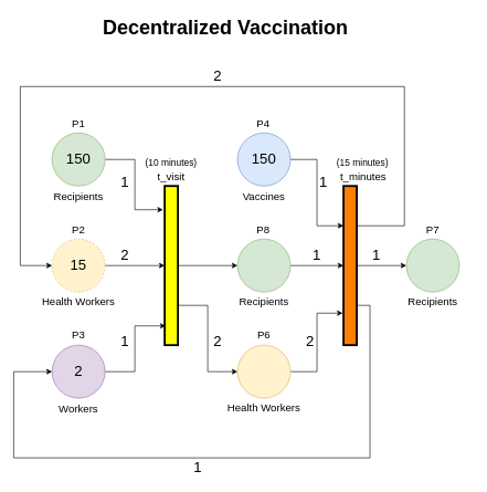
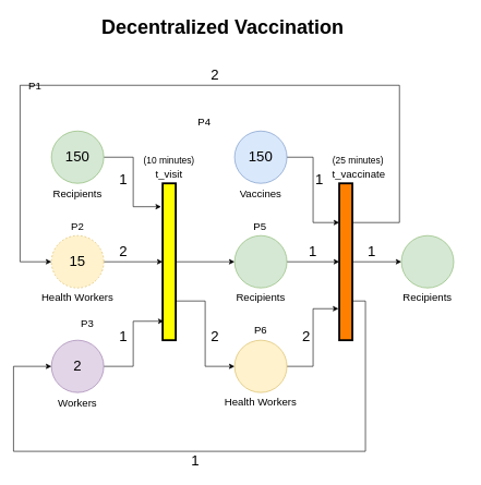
  <mxCell id="0" />
  <mxCell id="1" parent="0" />
  <mxCell id="2" style="edgeStyle=orthogonalEdgeStyle;rounded=0;orthogonalLoop=1;jettySize=auto;html=1;entryX=-0.12;entryY=0.149;entryDx=0;entryDy=0;entryPerimeter=0;" parent="1" source="3" target="10" edge="1"><mxGeometry relative="1" as="geometry" /></mxCell>
  <mxCell id="3" value="150" style="ellipse;whiteSpace=wrap;html=1;aspect=fixed;fontSize=22;fillColor=#d5e8d4;strokeColor=#82b366;" parent="1" vertex="1"><mxGeometry x="78" y="200" width="80" height="80" as="geometry" /></mxCell>
  <mxCell id="4" style="edgeStyle=orthogonalEdgeStyle;rounded=0;orthogonalLoop=1;jettySize=auto;html=1;exitX=1;exitY=0.5;exitDx=0;exitDy=0;entryX=0;entryY=0.5;entryDx=0;entryDy=0;" parent="1" source="5" target="10" edge="1"><mxGeometry relative="1" as="geometry" /></mxCell>
  <mxCell id="5" value="15" style="ellipse;whiteSpace=wrap;html=1;aspect=fixed;fontSize=22;fillColor=#fff2cc;strokeColor=#d6b656;dashed=1;" parent="1" vertex="1"><mxGeometry x="78" y="360" width="80" height="80" as="geometry" /></mxCell>
  <mxCell id="6" style="edgeStyle=orthogonalEdgeStyle;rounded=0;orthogonalLoop=1;jettySize=auto;html=1;exitX=1;exitY=0.5;exitDx=0;exitDy=0;entryX=0.08;entryY=0.879;entryDx=0;entryDy=0;entryPerimeter=0;" parent="1" source="7" target="10" edge="1"><mxGeometry relative="1" as="geometry" /></mxCell>
  <mxCell id="7" value="2" style="ellipse;whiteSpace=wrap;html=1;aspect=fixed;fontSize=22;fillColor=#e1d5e7;strokeColor=#9673a6;" parent="1" vertex="1"><mxGeometry x="78" y="520" width="80" height="80" as="geometry" /></mxCell>
  <mxCell id="8" style="edgeStyle=orthogonalEdgeStyle;rounded=0;orthogonalLoop=1;jettySize=auto;html=1;exitX=1;exitY=0.75;exitDx=0;exitDy=0;entryX=0;entryY=0.5;entryDx=0;entryDy=0;" parent="1" source="10" target="20" edge="1"><mxGeometry relative="1" as="geometry" /></mxCell>
  <mxCell id="9" style="edgeStyle=orthogonalEdgeStyle;rounded=0;orthogonalLoop=1;jettySize=auto;html=1;exitX=1;exitY=0.5;exitDx=0;exitDy=0;entryX=0;entryY=0.5;entryDx=0;entryDy=0;" parent="1" source="10" target="18" edge="1"><mxGeometry relative="1" as="geometry" /></mxCell>
  <mxCell id="10" value="" style="rounded=0;whiteSpace=wrap;html=1;fillColor=#FFFF00;strokeColor=#000000;labelBorderColor=none;strokeWidth=3;" parent="1" vertex="1"><mxGeometry x="248" y="280" width="20" height="240" as="geometry" /></mxCell>
  <mxCell id="11" style="edgeStyle=orthogonalEdgeStyle;rounded=0;orthogonalLoop=1;jettySize=auto;html=1;entryX=0;entryY=0.5;entryDx=0;entryDy=0;" parent="1" source="14" target="21" edge="1"><mxGeometry relative="1" as="geometry" /></mxCell>
  <mxCell id="12" style="edgeStyle=orthogonalEdgeStyle;rounded=0;orthogonalLoop=1;jettySize=auto;html=1;exitX=1;exitY=0.75;exitDx=0;exitDy=0;fontSize=14;entryX=0;entryY=0.5;entryDx=0;entryDy=0;" edge="1" parent="1" source="14" target="7"><mxGeometry relative="1" as="geometry"><mxPoint x="70" y="550" as="targetPoint" /><Array as="points"><mxPoint x="558" y="460" /><mxPoint x="558" y="690" /><mxPoint x="20" y="690" /><mxPoint x="20" y="560" /></Array></mxGeometry></mxCell>
  <mxCell id="13" style="edgeStyle=orthogonalEdgeStyle;rounded=0;orthogonalLoop=1;jettySize=auto;html=1;exitX=1;exitY=0.25;exitDx=0;exitDy=0;fontSize=14;" edge="1" parent="1" source="14" target="5"><mxGeometry relative="1" as="geometry"><mxPoint x="30" y="90" as="targetPoint" /><Array as="points"><mxPoint x="610" y="340" /><mxPoint x="610" y="130" /><mxPoint x="30" y="130" /><mxPoint x="30" y="400" /></Array></mxGeometry></mxCell>
  <mxCell id="14" value="" style="rounded=0;whiteSpace=wrap;html=1;fillColor=#FF8000;strokeColor=#000000;strokeWidth=3;" parent="1" vertex="1"><mxGeometry x="518" y="280" width="20" height="240" as="geometry" /></mxCell>
  <mxCell id="15" style="edgeStyle=orthogonalEdgeStyle;rounded=0;orthogonalLoop=1;jettySize=auto;html=1;exitX=1;exitY=0.5;exitDx=0;exitDy=0;entryX=0;entryY=0.25;entryDx=0;entryDy=0;" parent="1" source="16" target="14" edge="1"><mxGeometry relative="1" as="geometry" /></mxCell>
  <mxCell id="16" value="150" style="ellipse;whiteSpace=wrap;html=1;aspect=fixed;fontSize=22;fillColor=#dae8fc;strokeColor=#6c8ebf;" parent="1" vertex="1"><mxGeometry x="358" y="200" width="80" height="80" as="geometry" /></mxCell>
  <mxCell id="17" style="edgeStyle=orthogonalEdgeStyle;rounded=0;orthogonalLoop=1;jettySize=auto;html=1;exitX=1;exitY=0.5;exitDx=0;exitDy=0;entryX=0;entryY=0.5;entryDx=0;entryDy=0;" parent="1" source="18" target="14" edge="1"><mxGeometry relative="1" as="geometry" /></mxCell>
  <mxCell id="18" value="" style="ellipse;whiteSpace=wrap;html=1;aspect=fixed;fillColor=#d5e8d4;strokeColor=#82b366;" parent="1" vertex="1"><mxGeometry x="358" y="360" width="80" height="80" as="geometry" /></mxCell>
  <mxCell id="19" style="edgeStyle=orthogonalEdgeStyle;rounded=0;orthogonalLoop=1;jettySize=auto;html=1;entryX=-0.06;entryY=0.799;entryDx=0;entryDy=0;entryPerimeter=0;" parent="1" source="20" target="14" edge="1"><mxGeometry relative="1" as="geometry"><Array as="points"><mxPoint x="478" y="560" /><mxPoint x="478" y="472" /></Array></mxGeometry></mxCell>
  <mxCell id="20" value="" style="ellipse;whiteSpace=wrap;html=1;aspect=fixed;fillColor=#fff2cc;strokeColor=#d6b656;" parent="1" vertex="1"><mxGeometry x="358" y="520" width="80" height="80" as="geometry" /></mxCell>
  <mxCell id="21" value="" style="ellipse;whiteSpace=wrap;html=1;aspect=fixed;fillColor=#d5e8d4;strokeColor=#82b366;" parent="1" vertex="1"><mxGeometry x="613" y="360" width="80" height="80" as="geometry" /></mxCell>
  <mxCell id="22" value="1" style="text;html=1;strokeColor=none;fillColor=none;align=center;verticalAlign=middle;whiteSpace=wrap;rounded=0;fontSize=22;" parent="1" vertex="1"><mxGeometry x="178" y="260" width="20" height="30" as="geometry" /></mxCell>
  <mxCell id="23" value="2" style="text;html=1;strokeColor=none;fillColor=none;align=center;verticalAlign=middle;whiteSpace=wrap;rounded=0;fontSize=22;" parent="1" vertex="1"><mxGeometry x="178" y="370" width="20" height="30" as="geometry" /></mxCell>
  <mxCell id="24" value="1" style="text;html=1;strokeColor=none;fillColor=none;align=center;verticalAlign=middle;whiteSpace=wrap;rounded=0;fontSize=22;" parent="1" vertex="1"><mxGeometry x="178" y="500" width="20" height="30" as="geometry" /></mxCell>
  <mxCell id="25" value="2" style="text;html=1;strokeColor=none;fillColor=none;align=center;verticalAlign=middle;whiteSpace=wrap;rounded=0;fontSize=22;" parent="1" vertex="1"><mxGeometry x="318" y="500" width="20" height="30" as="geometry" /></mxCell>
  <mxCell id="26" value="2" style="text;html=1;strokeColor=none;fillColor=none;align=center;verticalAlign=middle;whiteSpace=wrap;rounded=0;fontSize=22;" parent="1" vertex="1"><mxGeometry x="458" y="500" width="20" height="30" as="geometry" /></mxCell>
  <mxCell id="27" value="1" style="text;html=1;strokeColor=none;fillColor=none;align=center;verticalAlign=middle;whiteSpace=wrap;rounded=0;fontSize=22;" parent="1" vertex="1"><mxGeometry x="468" y="370" width="20" height="30" as="geometry" /></mxCell>
  <mxCell id="28" value="1" style="text;html=1;strokeColor=none;fillColor=none;align=center;verticalAlign=middle;whiteSpace=wrap;rounded=0;fontSize=22;" parent="1" vertex="1"><mxGeometry x="478" y="260" width="20" height="30" as="geometry" /></mxCell>
  <mxCell id="29" value="1" style="text;html=1;strokeColor=none;fillColor=none;align=center;verticalAlign=middle;whiteSpace=wrap;rounded=0;fontSize=22;" parent="1" vertex="1"><mxGeometry x="558" y="370" width="20" height="30" as="geometry" /></mxCell>
  <mxCell id="30" value="Recipients" style="text;html=1;strokeColor=none;fillColor=none;align=center;verticalAlign=middle;whiteSpace=wrap;rounded=0;fontSize=16;" parent="1" vertex="1"><mxGeometry x="58" y="280" width="120" height="30" as="geometry" /></mxCell>
  <mxCell id="31" value="Recipients" style="text;html=1;strokeColor=none;fillColor=none;align=center;verticalAlign=middle;whiteSpace=wrap;rounded=0;fontSize=16;" parent="1" vertex="1"><mxGeometry x="338" y="440" width="120" height="30" as="geometry" /></mxCell>
  <mxCell id="32" value="Recipients" style="text;html=1;strokeColor=none;fillColor=none;align=center;verticalAlign=middle;whiteSpace=wrap;rounded=0;fontSize=16;" parent="1" vertex="1"><mxGeometry x="593" y="440" width="120" height="30" as="geometry" /></mxCell>
  <mxCell id="33" value="Health Workers" style="text;html=1;strokeColor=none;fillColor=none;align=center;verticalAlign=middle;whiteSpace=wrap;rounded=0;fontSize=16;" parent="1" vertex="1"><mxGeometry x="58" y="440" width="120" height="30" as="geometry" /></mxCell>
  <mxCell id="34" value="Health Workers" style="text;html=1;strokeColor=none;fillColor=none;align=center;verticalAlign=middle;whiteSpace=wrap;rounded=0;fontSize=16;" parent="1" vertex="1"><mxGeometry x="338" y="600" width="120" height="30" as="geometry" /></mxCell>
  <mxCell id="35" value="Vaccines" style="text;html=1;strokeColor=none;fillColor=none;align=center;verticalAlign=middle;whiteSpace=wrap;rounded=0;fontSize=16;" parent="1" vertex="1"><mxGeometry x="338" y="280" width="120" height="30" as="geometry" /></mxCell>
  <mxCell id="36" value="Workers" style="text;whiteSpace=wrap;html=1;fontSize=16;align=center;" parent="1" vertex="1"><mxGeometry x="73" y="600" width="90" height="30" as="geometry" /></mxCell>
- <mxCell id="37" value="P1" style="text;html=1;strokeColor=none;fillColor=none;align=center;verticalAlign=middle;whiteSpace=wrap;rounded=0;labelBorderColor=none;fontSize=16;" parent="1" vertex="1"><mxGeometry x="103" y="170" width="30" height="30" as="geometry" /></mxCell>
+ <mxCell id="37" value="P1" style="text;html=1;strokeColor=none;fillColor=none;align=center;verticalAlign=middle;whiteSpace=wrap;rounded=0;labelBorderColor=none;fontSize=16;" parent="1" vertex="1"><mxGeometry x="38" y="115" width="30" height="30" as="geometry" /></mxCell>
  <mxCell id="38" value="P2" style="text;html=1;strokeColor=none;fillColor=none;align=center;verticalAlign=middle;whiteSpace=wrap;rounded=0;labelBorderColor=none;fontSize=16;" parent="1" vertex="1"><mxGeometry x="103" y="330" width="30" height="30" as="geometry" /></mxCell>
- <mxCell id="39" value="P3" style="text;html=1;strokeColor=none;fillColor=none;align=center;verticalAlign=middle;whiteSpace=wrap;rounded=0;labelBorderColor=none;fontSize=16;" parent="1" vertex="1"><mxGeometry x="103" y="490" width="30" height="30" as="geometry" /></mxCell>
- <mxCell id="40" value="P4" style="text;html=1;strokeColor=none;fillColor=none;align=center;verticalAlign=middle;whiteSpace=wrap;rounded=0;labelBorderColor=none;fontSize=16;" parent="1" vertex="1"><mxGeometry x="382" y="170" width="30" height="30" as="geometry" /></mxCell>
- <mxCell id="41" value="P8" style="text;html=1;strokeColor=none;fillColor=none;align=center;verticalAlign=middle;whiteSpace=wrap;rounded=0;labelBorderColor=none;fontSize=16;" parent="1" vertex="1"><mxGeometry x="382" y="330" width="30" height="30" as="geometry" /></mxCell>
+ <mxCell id="39" value="P3" style="text;html=1;strokeColor=none;fillColor=none;align=center;verticalAlign=middle;whiteSpace=wrap;rounded=0;labelBorderColor=none;fontSize=16;" parent="1" vertex="1"><mxGeometry x="118" y="480" width="30" height="30" as="geometry" /></mxCell>
+ <mxCell id="40" value="P4" style="text;html=1;strokeColor=none;fillColor=none;align=center;verticalAlign=middle;whiteSpace=wrap;rounded=0;labelBorderColor=none;fontSize=16;" parent="1" vertex="1"><mxGeometry x="297" y="170" width="30" height="30" as="geometry" /></mxCell>
+ <mxCell id="41" value="P5" style="text;html=1;strokeColor=none;fillColor=none;align=center;verticalAlign=middle;whiteSpace=wrap;rounded=0;labelBorderColor=none;fontSize=16;" parent="1" vertex="1"><mxGeometry x="382" y="330" width="30" height="30" as="geometry" /></mxCell>
  <mxCell id="42" value="P6" style="text;html=1;strokeColor=none;fillColor=none;align=center;verticalAlign=middle;whiteSpace=wrap;rounded=0;labelBorderColor=none;fontSize=16;" parent="1" vertex="1"><mxGeometry x="383" y="490" width="30" height="30" as="geometry" /></mxCell>
- <mxCell id="43" value="P7" style="text;html=1;strokeColor=none;fillColor=none;align=center;verticalAlign=middle;whiteSpace=wrap;rounded=0;labelBorderColor=none;fontSize=16;" parent="1" vertex="1"><mxGeometry x="638" y="330" width="30" height="30" as="geometry" /></mxCell>
  <mxCell id="44" value="t_visit" style="text;html=1;strokeColor=none;fillColor=none;align=center;verticalAlign=middle;whiteSpace=wrap;rounded=0;labelBorderColor=none;fontSize=16;" parent="1" vertex="1"><mxGeometry x="228" y="250" width="60" height="30" as="geometry" /></mxCell>
- <mxCell id="45" value="t_minutes" style="text;html=1;strokeColor=none;fillColor=none;align=center;verticalAlign=middle;whiteSpace=wrap;rounded=0;labelBorderColor=none;fontSize=16;" parent="1" vertex="1"><mxGeometry x="498" y="250" width="100" height="30" as="geometry" /></mxCell>
+ <mxCell id="45" value="t_vaccinate" style="text;html=1;strokeColor=none;fillColor=none;align=center;verticalAlign=middle;whiteSpace=wrap;rounded=0;labelBorderColor=none;fontSize=16;" parent="1" vertex="1"><mxGeometry x="498" y="250" width="100" height="30" as="geometry" /></mxCell>
  <mxCell id="46" value="&lt;b&gt;&lt;font style=&quot;font-size: 30px&quot;&gt;Decentralized Vaccination&lt;/font&gt;&lt;/b&gt;" style="text;html=1;strokeColor=none;fillColor=none;align=center;verticalAlign=middle;whiteSpace=wrap;rounded=0;labelBorderColor=none;fontSize=16;" parent="1" vertex="1"><mxGeometry x="100" y="20" width="480" height="40" as="geometry" /></mxCell>
  <mxCell id="47" value="&lt;font style=&quot;font-size: 14px&quot;&gt;(10 minutes)&lt;/font&gt;" style="text;html=1;strokeColor=none;fillColor=none;align=center;verticalAlign=middle;whiteSpace=wrap;rounded=0;" vertex="1" parent="1"><mxGeometry x="212" y="230" width="92" height="30" as="geometry" /></mxCell>
- <mxCell id="48" value="&lt;font style=&quot;font-size: 14px&quot;&gt;(15 minutes)&lt;/font&gt;" style="text;html=1;strokeColor=none;fillColor=none;align=center;verticalAlign=middle;whiteSpace=wrap;rounded=0;" vertex="1" parent="1"><mxGeometry x="501" y="230" width="92" height="30" as="geometry" /></mxCell>
+ <mxCell id="48" value="&lt;font style=&quot;font-size: 14px&quot;&gt;(25 minutes)&lt;/font&gt;" style="text;html=1;strokeColor=none;fillColor=none;align=center;verticalAlign=middle;whiteSpace=wrap;rounded=0;" vertex="1" parent="1"><mxGeometry x="501" y="230" width="92" height="30" as="geometry" /></mxCell>
  <mxCell id="49" value="1" style="text;html=1;strokeColor=none;fillColor=none;align=center;verticalAlign=middle;whiteSpace=wrap;rounded=0;fontSize=22;" vertex="1" parent="1"><mxGeometry x="288" y="690" width="20" height="30" as="geometry" /></mxCell>
  <mxCell id="50" value="2" style="text;html=1;strokeColor=none;fillColor=none;align=center;verticalAlign=middle;whiteSpace=wrap;rounded=0;fontSize=22;" vertex="1" parent="1"><mxGeometry x="318" y="100" width="20" height="30" as="geometry" /></mxCell>
